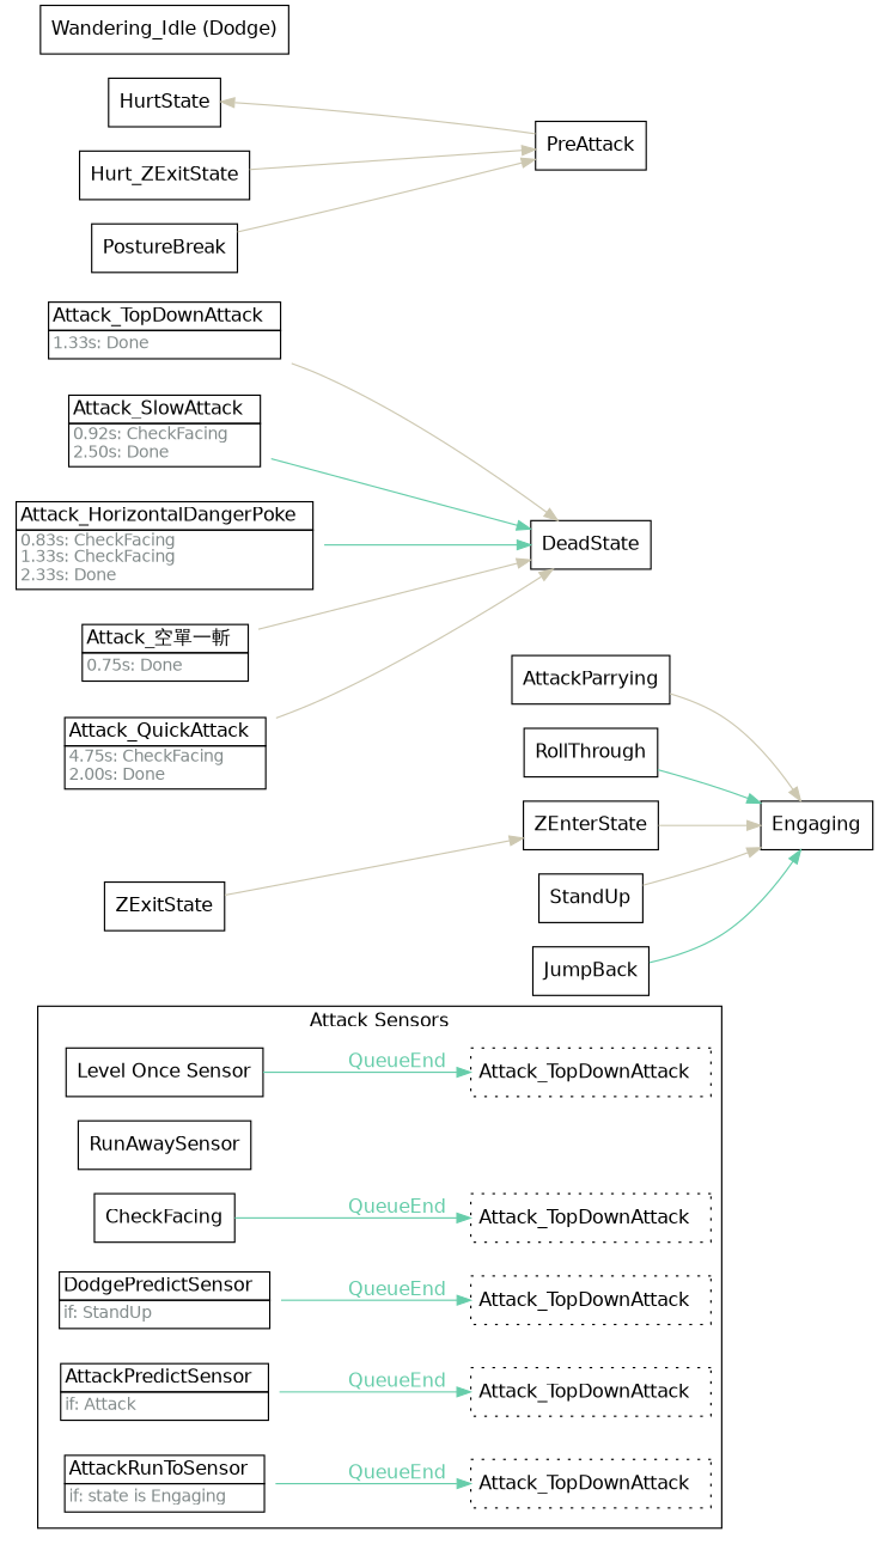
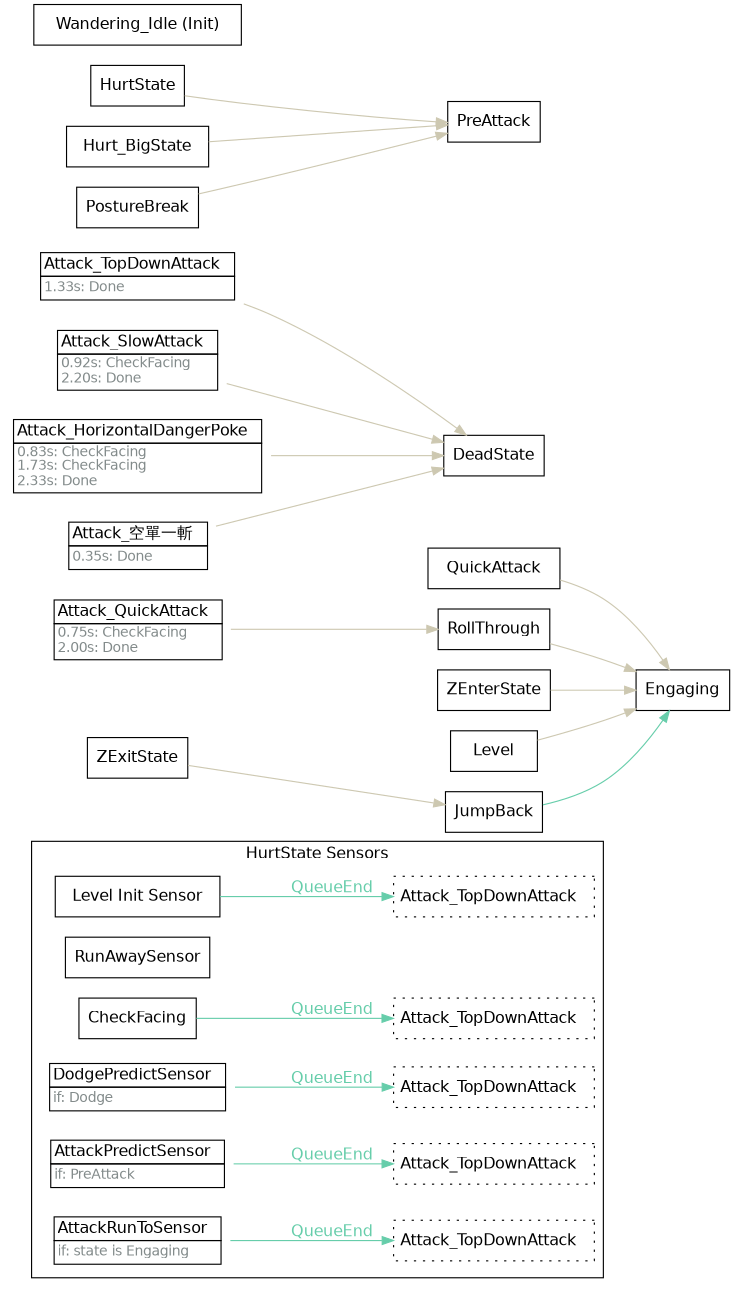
  strict digraph {
    rankdir=LR
    node [fontname=Helvetica shape=box]
    edge [color=cornsilk3 fontcolor=cornsilk3 fontname=Helvetica]
-   n1 [label="Level Once Sensor"]
+   n1 [label="Level Init Sensor"]
    n2 [label=<<TABLE border="0" cellborder="0" cellspacing="0" cellpadding="2"><TR><TD>Attack_TopDownAttack  </TD></TR></TABLE>> margin=0.05 style=dotted]
    n3 [label=RunAwaySensor]
    n4 [label=CheckFacing]
    n5 [label=<<TABLE border="0" cellborder="0" cellspacing="0" cellpadding="2"><TR><TD>Attack_TopDownAttack  </TD></TR></TABLE>> margin=0.05 style=dotted]
-   n6 [label=<<TABLE border="0" cellborder="1" cellspacing="0" cellpadding="2"><TR><TD >DodgePredictSensor  </TD></TR><TR><TD align="left" balign="left"><FONT point-size="12" color="azure4">if: StandUp</FONT>  </TD></TR></TABLE>> shape=plaintext]
+   n6 [label=<<TABLE border="0" cellborder="1" cellspacing="0" cellpadding="2"><TR><TD >DodgePredictSensor  </TD></TR><TR><TD align="left" balign="left"><FONT point-size="12" color="azure4">if: Dodge</FONT>  </TD></TR></TABLE>> shape=plaintext]
    n7 [label=<<TABLE border="0" cellborder="0" cellspacing="0" cellpadding="2"><TR><TD>Attack_TopDownAttack  </TD></TR></TABLE>> margin=0.05 style=dotted]
-   n8 [label=<<TABLE border="0" cellborder="1" cellspacing="0" cellpadding="2"><TR><TD >AttackPredictSensor  </TD></TR><TR><TD align="left" balign="left"><FONT point-size="12" color="azure4">if: Attack</FONT>  </TD></TR></TABLE>> shape=plaintext]
+   n8 [label=<<TABLE border="0" cellborder="1" cellspacing="0" cellpadding="2"><TR><TD >AttackPredictSensor  </TD></TR><TR><TD align="left" balign="left"><FONT point-size="12" color="azure4">if: PreAttack</FONT>  </TD></TR></TABLE>> shape=plaintext]
    n9 [label=<<TABLE border="0" cellborder="0" cellspacing="0" cellpadding="2"><TR><TD>Attack_TopDownAttack  </TD></TR></TABLE>> margin=0.05 style=dotted]
    n10 [label=<<TABLE border="0" cellborder="1" cellspacing="0" cellpadding="2"><TR><TD >AttackRunToSensor  </TD></TR><TR><TD align="left" balign="left"><FONT point-size="12" color="azure4">if: state is Engaging</FONT>  </TD></TR></TABLE>> shape=plaintext]
    n11 [label=<<TABLE border="0" cellborder="0" cellspacing="0" cellpadding="2"><TR><TD>Attack_TopDownAttack  </TD></TR></TABLE>> margin=0.05 style=dotted]
    n12 [label=<<TABLE border="0" cellborder="1" cellspacing="0" cellpadding="2"><TR><TD >Attack_TopDownAttack  </TD></TR><TR><TD align="left" balign="left"><FONT point-size="12" color="azure4">1.33s: Done</FONT>  </TD></TR></TABLE>> shape=plaintext]
    DeadState
-   n14 [label=<<TABLE border="0" cellborder="1" cellspacing="0" cellpadding="2"><TR><TD >Attack_SlowAttack  </TD></TR><TR><TD align="left" balign="left"><FONT point-size="12" color="azure4">0.92s: CheckFacing<br/>2.50s: Done</FONT>  </TD></TR></TABLE>> shape=plaintext]
-   n15 [label=<<TABLE border="0" cellborder="1" cellspacing="0" cellpadding="2"><TR><TD >Attack_QuickAttack  </TD></TR><TR><TD align="left" balign="left"><FONT point-size="12" color="azure4">4.75s: CheckFacing<br/>2.00s: Done</FONT>  </TD></TR></TABLE>> shape=plaintext]
-   n16 [label=<<TABLE border="0" cellborder="1" cellspacing="0" cellpadding="2"><TR><TD >Attack_HorizontalDangerPoke  </TD></TR><TR><TD align="left" balign="left"><FONT point-size="12" color="azure4">0.83s: CheckFacing<br/>1.33s: CheckFacing<br/>2.33s: Done</FONT>  </TD></TR></TABLE>> shape=plaintext]
-   n17 [label=<<TABLE border="0" cellborder="1" cellspacing="0" cellpadding="2"><TR><TD >Attack_空單一斬  </TD></TR><TR><TD align="left" balign="left"><FONT point-size="12" color="azure4">0.75s: Done</FONT>  </TD></TR></TABLE>> shape=plaintext]
-   n18 [label=AttackParrying]
+   n14 [label=<<TABLE border="0" cellborder="1" cellspacing="0" cellpadding="2"><TR><TD >Attack_SlowAttack  </TD></TR><TR><TD align="left" balign="left"><FONT point-size="12" color="azure4">0.92s: CheckFacing<br/>2.20s: Done</FONT>  </TD></TR></TABLE>> shape=plaintext]
+   n15 [label=<<TABLE border="0" cellborder="1" cellspacing="0" cellpadding="2"><TR><TD >Attack_QuickAttack  </TD></TR><TR><TD align="left" balign="left"><FONT point-size="12" color="azure4">0.75s: CheckFacing<br/>2.00s: Done</FONT>  </TD></TR></TABLE>> shape=plaintext]
+   n16 [label=<<TABLE border="0" cellborder="1" cellspacing="0" cellpadding="2"><TR><TD >Attack_HorizontalDangerPoke  </TD></TR><TR><TD align="left" balign="left"><FONT point-size="12" color="azure4">0.83s: CheckFacing<br/>1.73s: CheckFacing<br/>2.33s: Done</FONT>  </TD></TR></TABLE>> shape=plaintext]
+   n17 [label=<<TABLE border="0" cellborder="1" cellspacing="0" cellpadding="2"><TR><TD >Attack_空單一斬  </TD></TR><TR><TD align="left" balign="left"><FONT point-size="12" color="azure4">0.35s: Done</FONT>  </TD></TR></TABLE>> shape=plaintext]
+   n18 [label=QuickAttack]
    Engaging
    n20 [label=HurtState]
    PreAttack
-   n22 [label=Hurt_ZExitState]
+   n22 [label=Hurt_BigState]
    n23 [label=JumpBack]
    n24 [label=PostureBreak]
    n25 [label=RollThrough]
-   n26 [label=StandUp]
+   n26 [label=Level]
    n27 [label=ZEnterState]
    n28 [label=ZExitState]
-   n29 [label="Wandering_Idle (Dodge)"]
+   n29 [label="Wandering_Idle (Init)"]
    subgraph cluster_1 {
      fontname=Helvetica
-     label="Attack Sensors"
+     label="HurtState Sensors"
      rank=sink
      n1
      n2
      n3
      n4
      n5
      n6
      n7
      n8
      n9
      n10
      n11
    }
    n1 -> n2 [color=aquamarine3 fontcolor=aquamarine3 label=QueueEnd]
    n4 -> n5 [color=aquamarine3 fontcolor=aquamarine3 label=QueueEnd]
    n6 -> n7 [color=aquamarine3 fontcolor=aquamarine3 label=QueueEnd]
    n8 -> n9 [color=aquamarine3 fontcolor=aquamarine3 label=QueueEnd]
    n10 -> n11 [color=aquamarine3 fontcolor=aquamarine3 label=QueueEnd]
    n12 -> DeadState
-   n14 -> DeadState [color=aquamarine3]
-   n15 -> DeadState
-   n16 -> DeadState [color=aquamarine3]
+   n14 -> DeadState
+   n15 -> n25
+   n16 -> DeadState
    n17 -> DeadState
    n18 -> Engaging
-   PreAttack -> n20
+   n20 -> PreAttack
    n22 -> PreAttack
    n23 -> Engaging [color=aquamarine3]
    n24 -> PreAttack
-   n25 -> Engaging [color=aquamarine3]
+   n25 -> Engaging
    n26 -> Engaging
    n27 -> Engaging
-   n28 -> n27
+   n28 -> n23
  }
